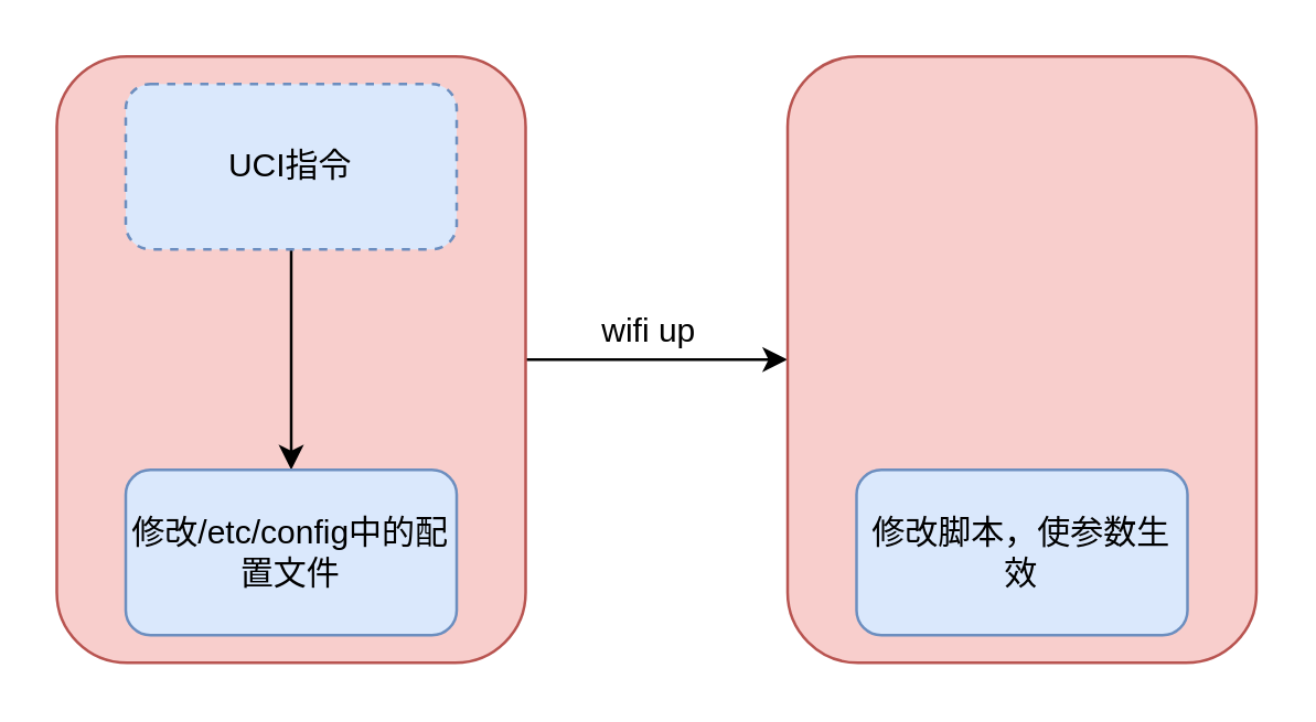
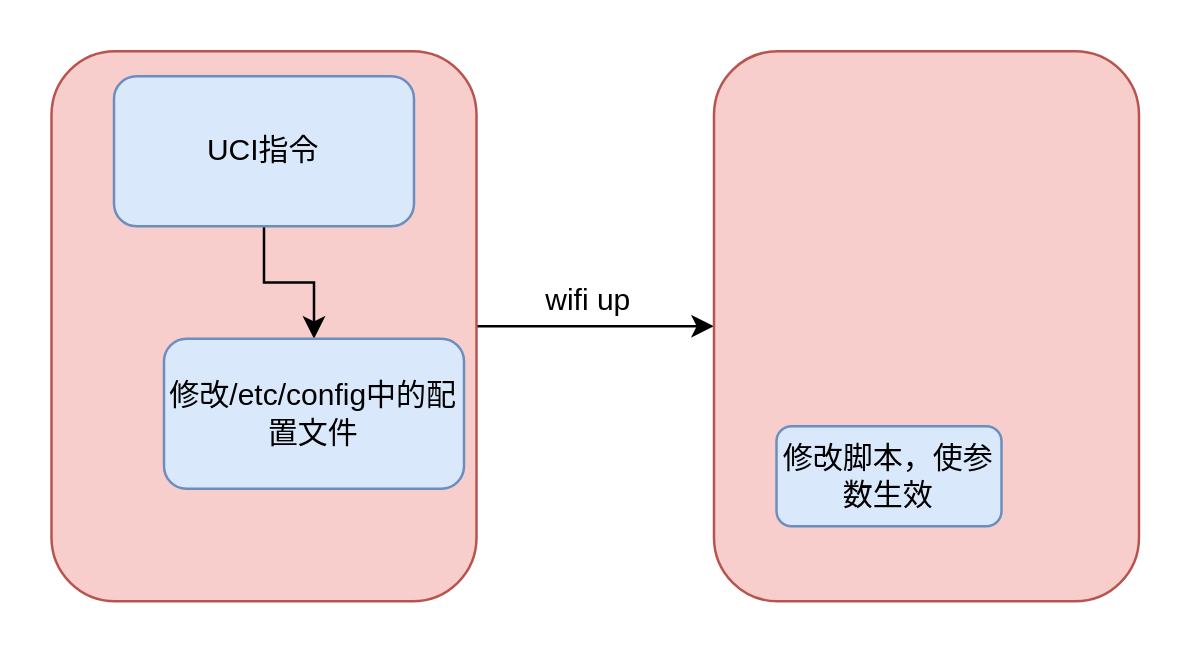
  <mxCell id="0" />
  <mxCell id="1" parent="0" />
  <mxCell id="2" value="" style="edgeStyle=orthogonalEdgeStyle;rounded=0;orthogonalLoop=1;jettySize=auto;html=1;" edge="1" parent="1" source="3" target="7"><mxGeometry relative="1" as="geometry" /></mxCell>
  <mxCell id="3" value="" style="rounded=1;whiteSpace=wrap;html=1;fillColor=#f8cecc;strokeColor=#b85450;" vertex="1" parent="1"><mxGeometry x="20" y="20" width="170" height="220" as="geometry" /></mxCell>
  <mxCell id="4" value="" style="edgeStyle=orthogonalEdgeStyle;rounded=0;orthogonalLoop=1;jettySize=auto;html=1;" edge="1" parent="1" source="5" target="6"><mxGeometry relative="1" as="geometry" /></mxCell>
- <mxCell id="5" value="UCI指令" style="rounded=1;whiteSpace=wrap;html=1;fillColor=#dae8fc;strokeColor=#6c8ebf;dashed=1;" vertex="1" parent="1"><mxGeometry x="45" y="30" width="120" height="60" as="geometry" /></mxCell>
- <mxCell id="6" value="修改/etc/config中的配置文件" style="whiteSpace=wrap;html=1;fillColor=#dae8fc;strokeColor=#6c8ebf;rounded=1;" vertex="1" parent="1"><mxGeometry x="45" y="170" width="120" height="60" as="geometry" /></mxCell>
+ <mxCell id="5" value="UCI指令" style="rounded=1;whiteSpace=wrap;html=1;fillColor=#dae8fc;strokeColor=#6c8ebf;" vertex="1" parent="1"><mxGeometry x="45" y="30" width="120" height="60" as="geometry" /></mxCell>
+ <mxCell id="6" value="修改/etc/config中的配置文件" style="whiteSpace=wrap;html=1;fillColor=#dae8fc;strokeColor=#6c8ebf;rounded=1;" vertex="1" parent="1"><mxGeometry x="65" y="135" width="120" height="60" as="geometry" /></mxCell>
  <mxCell id="7" value="" style="rounded=1;whiteSpace=wrap;html=1;fillColor=#f8cecc;strokeColor=#b85450;" vertex="1" parent="1"><mxGeometry x="285" y="20" width="170" height="220" as="geometry" /></mxCell>
- <mxCell id="8" value="修改脚本，使参数生效" style="whiteSpace=wrap;html=1;fillColor=#dae8fc;strokeColor=#6c8ebf;rounded=1;" vertex="1" parent="1"><mxGeometry x="310" y="170" width="120" height="60" as="geometry" /></mxCell>
+ <mxCell id="8" value="修改脚本，使参数生效" style="whiteSpace=wrap;html=1;fillColor=#dae8fc;strokeColor=#6c8ebf;rounded=1;" vertex="1" parent="1"><mxGeometry x="310" y="170" width="90" height="40" as="geometry" /></mxCell>
  <mxCell id="9" value="wifi up" style="text;html=1;align=center;verticalAlign=middle;whiteSpace=wrap;rounded=0;" vertex="1" parent="1"><mxGeometry x="205" y="110" width="60" height="20" as="geometry" /></mxCell>
